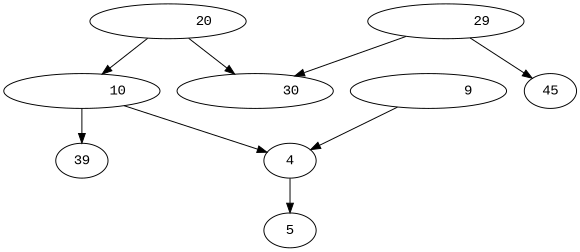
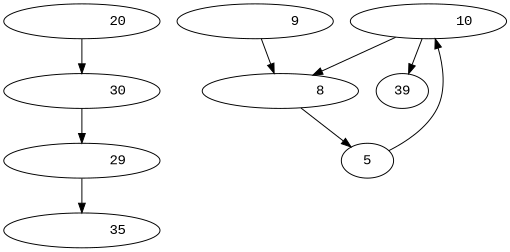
  digraph {
    fontname="Liberation Mono"
    node [fontname="Liberation Mono"]
    edge [fontname="Liberation Mono"]
    n1 [label="          20 "]
    n2 [label="          10 "]
    n3 [label="          30 "]
-   n4 [label=4]
+   n4 [label="           8 "]
    n5 [label=39]
    n6 [label="          29 "]
    n7 [label=5]
-   n8 [label=45]
+   n8 [label="          35 "]
    n9 [label="           9 "]
-   n1 -> n2
+   n7 -> n2
    n1 -> n3
    n2 -> n4
    n2 -> n5
-   n6 -> n3
+   n3 -> n6
    n4 -> n7
    n6 -> n8
    n9 -> n4
  }
